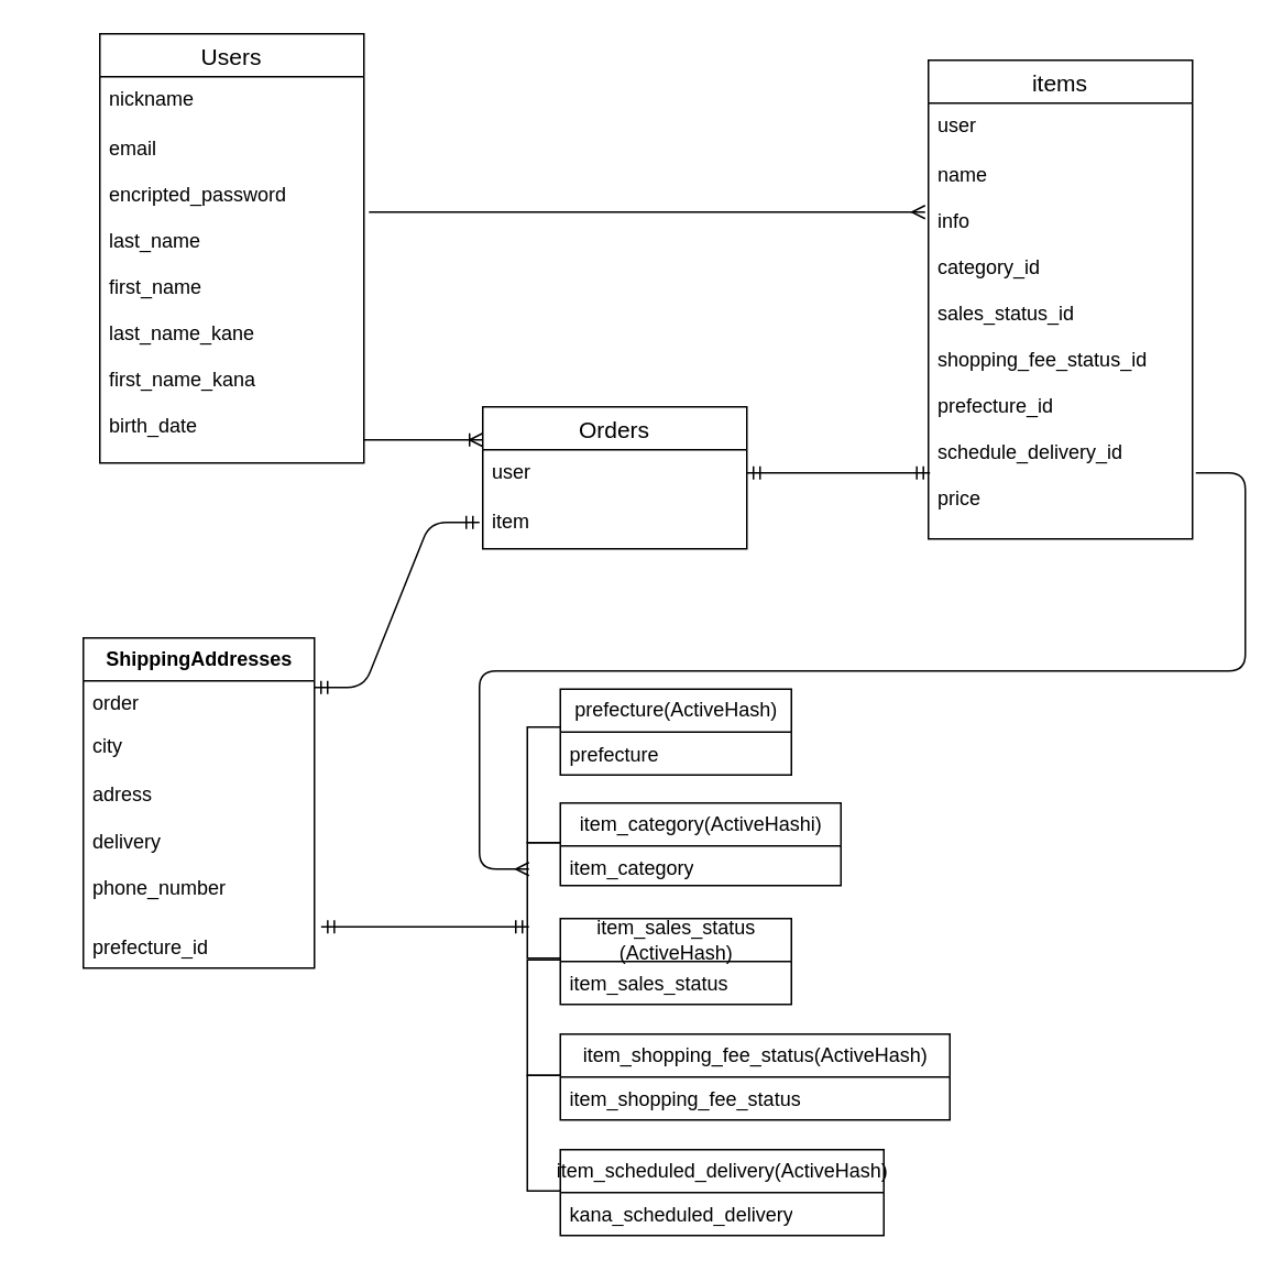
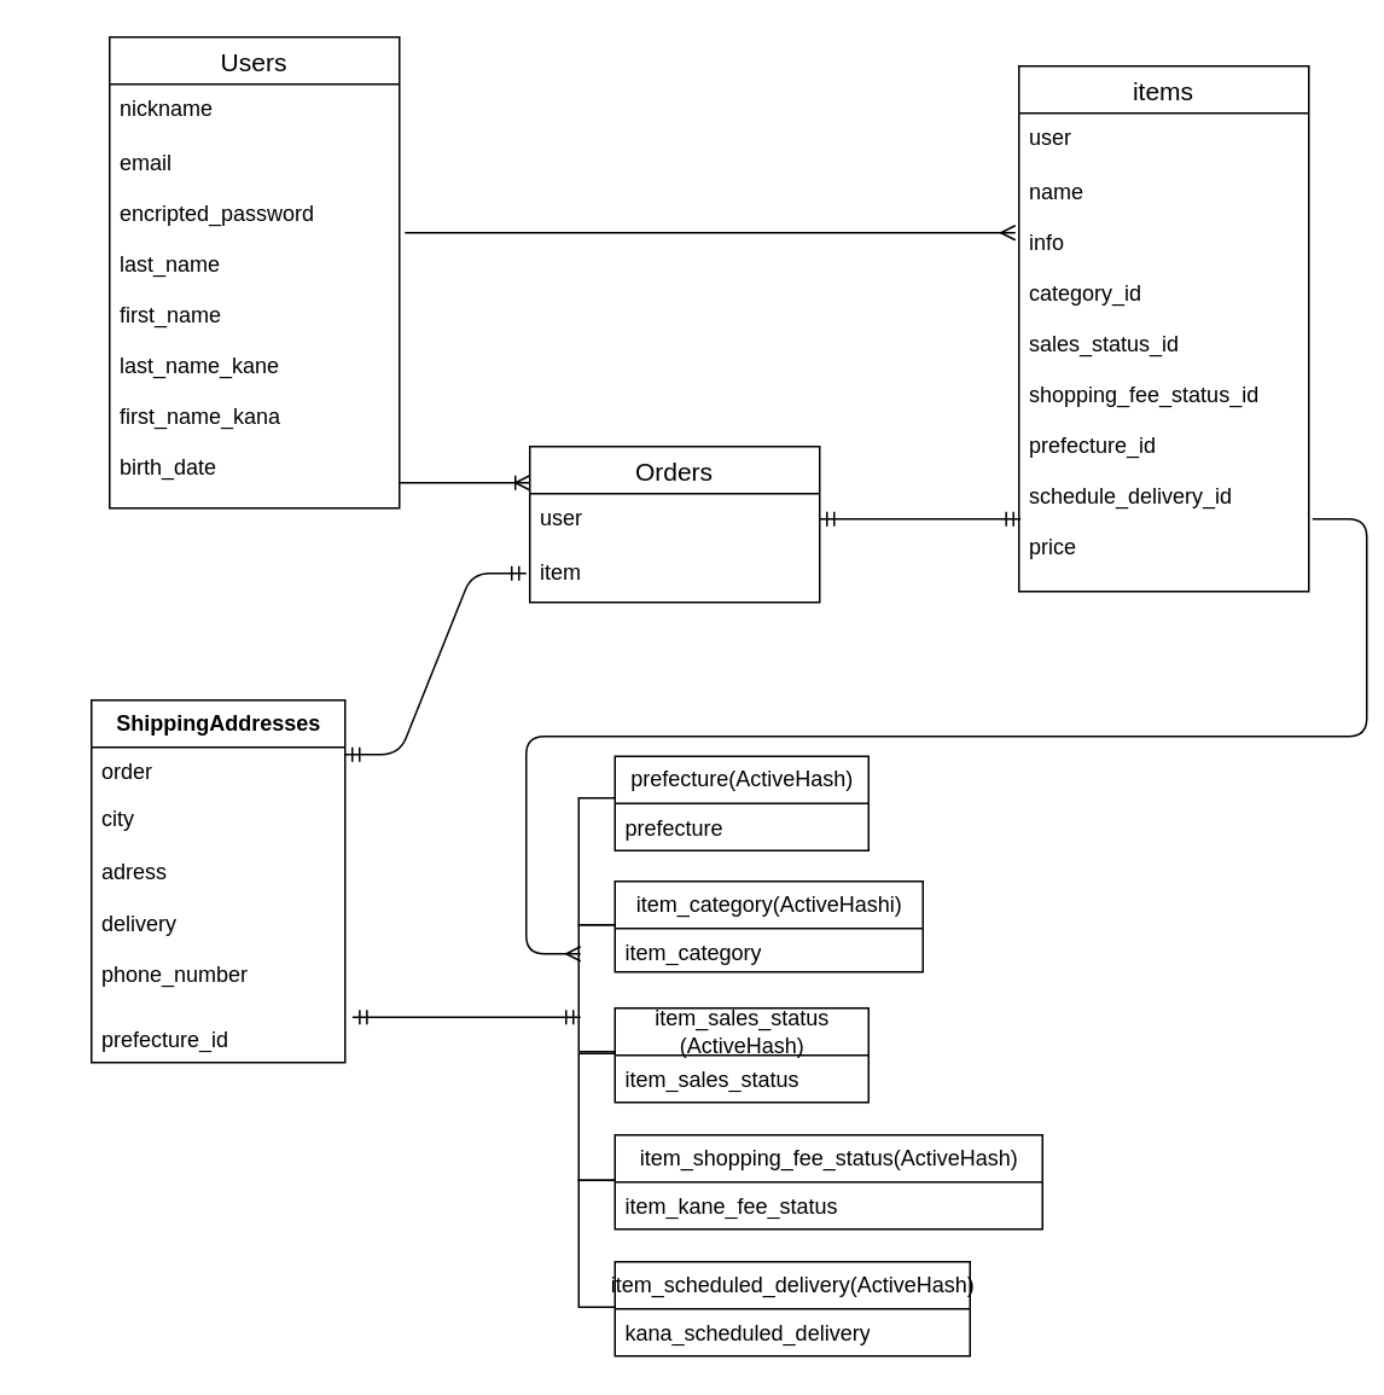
  <mxCell id="0" />
  <mxCell id="1" parent="0" />
  <mxCell id="2" value="" style="shape=tableRow;horizontal=0;startSize=0;swimlaneHead=0;swimlaneBody=0;top=0;left=0;bottom=0;right=0;collapsible=0;dropTarget=0;fillColor=none;points=[[0,0.5],[1,0.5]];portConstraint=eastwest;" parent="1" vertex="1"><mxGeometry x="20" y="136" width="180" height="30" as="geometry" /></mxCell>
  <mxCell id="3" value="prefecture(ActiveHash)" style="swimlane;fontStyle=0;childLayout=stackLayout;horizontal=1;startSize=26;fillColor=none;horizontalStack=0;resizeParent=1;resizeParentMax=0;resizeLast=0;collapsible=1;marginBottom=0;html=1;" vertex="1" parent="1"><mxGeometry x="339" y="417" width="140" height="52" as="geometry" /></mxCell>
  <mxCell id="4" value="prefecture" style="text;strokeColor=none;fillColor=none;align=left;verticalAlign=top;spacingLeft=4;spacingRight=4;overflow=hidden;rotatable=0;points=[[0,0.5],[1,0.5]];portConstraint=eastwest;whiteSpace=wrap;html=1;" vertex="1" parent="3"><mxGeometry y="26" width="140" height="26" as="geometry" /></mxCell>
  <mxCell id="5" value="&lt;span style=&quot;font-weight: 700;&quot;&gt;ShippingAddresses&lt;/span&gt;" style="swimlane;fontStyle=0;childLayout=stackLayout;horizontal=1;startSize=26;fillColor=none;horizontalStack=0;resizeParent=1;resizeParentMax=0;resizeLast=0;collapsible=1;marginBottom=0;html=1;" vertex="1" parent="1"><mxGeometry x="50" y="386" width="140" height="200" as="geometry" /></mxCell>
  <mxCell id="6" value="order" style="text;strokeColor=none;fillColor=none;align=left;verticalAlign=top;spacingLeft=4;spacingRight=4;overflow=hidden;rotatable=0;points=[[0,0.5],[1,0.5]];portConstraint=eastwest;whiteSpace=wrap;html=1;" vertex="1" parent="5"><mxGeometry y="26" width="140" height="26" as="geometry" /></mxCell>
  <mxCell id="7" value="city&lt;br&gt;&lt;br&gt;adress&lt;br&gt;&lt;br&gt;delivery&lt;br&gt;&lt;br&gt;phone_number" style="text;strokeColor=none;fillColor=none;align=left;verticalAlign=top;spacingLeft=4;spacingRight=4;overflow=hidden;rotatable=0;points=[[0,0.5],[1,0.5]];portConstraint=eastwest;whiteSpace=wrap;html=1;" vertex="1" parent="5"><mxGeometry y="52" width="140" height="122" as="geometry" /></mxCell>
  <mxCell id="8" value="prefecture_id" style="text;strokeColor=none;fillColor=none;align=left;verticalAlign=top;spacingLeft=4;spacingRight=4;overflow=hidden;rotatable=0;points=[[0,0.5],[1,0.5]];portConstraint=eastwest;whiteSpace=wrap;html=1;" vertex="1" parent="5"><mxGeometry y="174" width="140" height="26" as="geometry" /></mxCell>
  <mxCell id="9" value="&lt;span style=&quot;text-align: left;&quot;&gt;item_shopping_fee_&lt;/span&gt;&lt;span style=&quot;text-align: left;&quot;&gt;status(ActiveHash)&lt;/span&gt;" style="swimlane;fontStyle=0;childLayout=stackLayout;horizontal=1;startSize=26;fillColor=none;horizontalStack=0;resizeParent=1;resizeParentMax=0;resizeLast=0;collapsible=1;marginBottom=0;html=1;" vertex="1" parent="1"><mxGeometry x="339" y="626" width="236" height="52" as="geometry" /></mxCell>
- <mxCell id="10" value="item_shopping_fee_status" style="text;strokeColor=none;fillColor=none;align=left;verticalAlign=top;spacingLeft=4;spacingRight=4;overflow=hidden;rotatable=0;points=[[0,0.5],[1,0.5]];portConstraint=eastwest;whiteSpace=wrap;html=1;" vertex="1" parent="9"><mxGeometry y="26" width="236" height="26" as="geometry" /></mxCell>
+ <mxCell id="10" value="item_kane_fee_status" style="text;strokeColor=none;fillColor=none;align=left;verticalAlign=top;spacingLeft=4;spacingRight=4;overflow=hidden;rotatable=0;points=[[0,0.5],[1,0.5]];portConstraint=eastwest;whiteSpace=wrap;html=1;" vertex="1" parent="9"><mxGeometry y="26" width="236" height="26" as="geometry" /></mxCell>
  <mxCell id="11" value="&lt;span style=&quot;text-align: left;&quot;&gt;item_category(ActiveHashi)&lt;/span&gt;" style="swimlane;fontStyle=0;childLayout=stackLayout;horizontal=1;startSize=26;fillColor=none;horizontalStack=0;resizeParent=1;resizeParentMax=0;resizeLast=0;collapsible=1;marginBottom=0;html=1;" vertex="1" parent="1"><mxGeometry x="339" y="486" width="170" height="50" as="geometry" /></mxCell>
  <mxCell id="12" value="item_category" style="text;strokeColor=none;fillColor=none;align=left;verticalAlign=top;spacingLeft=4;spacingRight=4;overflow=hidden;rotatable=0;points=[[0,0.5],[1,0.5]];portConstraint=eastwest;whiteSpace=wrap;html=1;" vertex="1" parent="11"><mxGeometry y="26" width="170" height="24" as="geometry" /></mxCell>
  <mxCell id="13" value="&lt;span style=&quot;text-align: left;&quot;&gt;item_sales_status&lt;br&gt;(ActiveHash)&lt;br&gt;&lt;/span&gt;" style="swimlane;fontStyle=0;childLayout=stackLayout;horizontal=1;startSize=26;fillColor=none;horizontalStack=0;resizeParent=1;resizeParentMax=0;resizeLast=0;collapsible=1;marginBottom=0;html=1;" vertex="1" parent="1"><mxGeometry x="339" y="556" width="140" height="52" as="geometry" /></mxCell>
  <mxCell id="14" value="item_sales_status" style="text;strokeColor=none;fillColor=none;align=left;verticalAlign=top;spacingLeft=4;spacingRight=4;overflow=hidden;rotatable=0;points=[[0,0.5],[1,0.5]];portConstraint=eastwest;whiteSpace=wrap;html=1;" vertex="1" parent="13"><mxGeometry y="26" width="140" height="26" as="geometry" /></mxCell>
  <mxCell id="15" value="&lt;span style=&quot;text-align: left;&quot;&gt;item_scheduled_delivery(ActiveHash)&lt;/span&gt;" style="swimlane;fontStyle=0;childLayout=stackLayout;horizontal=1;startSize=26;fillColor=none;horizontalStack=0;resizeParent=1;resizeParentMax=0;resizeLast=0;collapsible=1;marginBottom=0;html=1;" vertex="1" parent="1"><mxGeometry x="339" y="696" width="196" height="52" as="geometry" /></mxCell>
  <mxCell id="16" value="kana_scheduled_delivery" style="text;strokeColor=none;fillColor=none;align=left;verticalAlign=top;spacingLeft=4;spacingRight=4;overflow=hidden;rotatable=0;points=[[0,0.5],[1,0.5]];portConstraint=eastwest;whiteSpace=wrap;html=1;" vertex="1" parent="15"><mxGeometry y="26" width="196" height="26" as="geometry" /></mxCell>
  <mxCell id="17" value="" style="shape=partialRectangle;whiteSpace=wrap;html=1;bottom=1;right=1;left=1;top=0;fillColor=none;routingCenterX=-0.5;rotation=90;" vertex="1" parent="1"><mxGeometry x="294" y="465" width="70" height="20" as="geometry" /></mxCell>
  <mxCell id="18" value="" style="shape=partialRectangle;whiteSpace=wrap;html=1;bottom=1;right=1;left=1;top=0;fillColor=none;routingCenterX=-0.5;rotation=90;" vertex="1" parent="1"><mxGeometry x="294" y="606" width="70" height="20" as="geometry" /></mxCell>
  <mxCell id="19" value="" style="shape=partialRectangle;whiteSpace=wrap;html=1;bottom=1;right=1;left=1;top=0;fillColor=none;routingCenterX=-0.5;rotation=90;" vertex="1" parent="1"><mxGeometry x="294" y="676" width="70" height="20" as="geometry" /></mxCell>
  <mxCell id="20" value="" style="shape=partialRectangle;whiteSpace=wrap;html=1;bottom=1;right=1;left=1;top=0;fillColor=none;routingCenterX=-0.5;rotation=90;" vertex="1" parent="1"><mxGeometry x="294" y="535" width="70" height="20" as="geometry" /></mxCell>
  <mxCell id="21" value="" style="edgeStyle=entityRelationEdgeStyle;fontSize=12;html=1;endArrow=ERmany;" edge="1" parent="1"><mxGeometry width="100" height="100" relative="1" as="geometry"><mxPoint x="724" y="286" as="sourcePoint" /><mxPoint x="320" y="526" as="targetPoint" /></mxGeometry></mxCell>
  <mxCell id="22" value="" style="edgeStyle=entityRelationEdgeStyle;fontSize=12;html=1;endArrow=ERmandOne;startArrow=ERmandOne;" edge="1" parent="1"><mxGeometry width="100" height="100" relative="1" as="geometry"><mxPoint x="190" y="416" as="sourcePoint" /><mxPoint x="290" y="316" as="targetPoint" /></mxGeometry></mxCell>
  <mxCell id="23" value="" style="edgeStyle=entityRelationEdgeStyle;fontSize=12;html=1;endArrow=ERmandOne;startArrow=ERmandOne;exitX=1.029;exitY=0.038;exitDx=0;exitDy=0;exitPerimeter=0;" edge="1" parent="1" source="8"><mxGeometry width="100" height="100" relative="1" as="geometry"><mxPoint x="220" y="661" as="sourcePoint" /><mxPoint x="320" y="561" as="targetPoint" /></mxGeometry></mxCell>
  <mxCell id="24" value="Users" style="swimlane;fontStyle=0;childLayout=stackLayout;horizontal=1;startSize=26;horizontalStack=0;resizeParent=1;resizeParentMax=0;resizeLast=0;collapsible=1;marginBottom=0;align=center;fontSize=14;" vertex="1" parent="1"><mxGeometry x="60" y="20" width="160" height="260" as="geometry" /></mxCell>
  <mxCell id="25" value="nickname" style="text;strokeColor=none;fillColor=none;spacingLeft=4;spacingRight=4;overflow=hidden;rotatable=0;points=[[0,0.5],[1,0.5]];portConstraint=eastwest;fontSize=12;" vertex="1" parent="24"><mxGeometry y="26" width="160" height="30" as="geometry" /></mxCell>
  <mxCell id="26" value="email&#10;&#10;encripted_password&#10;&#10;last_name&#10;&#10;first_name&#10;&#10;last_name_kane&#10;&#10;first_name_kana&#10;&#10;birth_date" style="text;strokeColor=none;fillColor=none;spacingLeft=4;spacingRight=4;overflow=hidden;rotatable=0;points=[[0,0.5],[1,0.5]];portConstraint=eastwest;fontSize=12;" vertex="1" parent="24"><mxGeometry y="56" width="160" height="204" as="geometry" /></mxCell>
  <mxCell id="27" value="items" style="swimlane;fontStyle=0;childLayout=stackLayout;horizontal=1;startSize=26;horizontalStack=0;resizeParent=1;resizeParentMax=0;resizeLast=0;collapsible=1;marginBottom=0;align=center;fontSize=14;" vertex="1" parent="1"><mxGeometry x="562" y="36" width="160" height="290" as="geometry" /></mxCell>
  <mxCell id="28" value="user" style="text;strokeColor=none;fillColor=none;spacingLeft=4;spacingRight=4;overflow=hidden;rotatable=0;points=[[0,0.5],[1,0.5]];portConstraint=eastwest;fontSize=12;" vertex="1" parent="27"><mxGeometry y="26" width="160" height="30" as="geometry" /></mxCell>
  <mxCell id="29" value="name&#10;&#10;info&#10;&#10;category_id&#10;&#10;sales_status_id&#10;&#10;shopping_fee_status_id&#10;&#10;prefecture_id&#10;&#10;schedule_delivery_id&#10;&#10;price" style="text;strokeColor=none;fillColor=none;spacingLeft=4;spacingRight=4;overflow=hidden;rotatable=0;points=[[0,0.5],[1,0.5]];portConstraint=eastwest;fontSize=12;" vertex="1" parent="27"><mxGeometry y="56" width="160" height="234" as="geometry" /></mxCell>
  <mxCell id="30" value="Orders" style="swimlane;fontStyle=0;childLayout=stackLayout;horizontal=1;startSize=26;horizontalStack=0;resizeParent=1;resizeParentMax=0;resizeLast=0;collapsible=1;marginBottom=0;align=center;fontSize=14;" vertex="1" parent="1"><mxGeometry x="292" y="246" width="160" height="86" as="geometry" /></mxCell>
  <mxCell id="31" value="user" style="text;strokeColor=none;fillColor=none;spacingLeft=4;spacingRight=4;overflow=hidden;rotatable=0;points=[[0,0.5],[1,0.5]];portConstraint=eastwest;fontSize=12;" vertex="1" parent="30"><mxGeometry y="26" width="160" height="30" as="geometry" /></mxCell>
  <mxCell id="32" value="item" style="text;strokeColor=none;fillColor=none;spacingLeft=4;spacingRight=4;overflow=hidden;rotatable=0;points=[[0,0.5],[1,0.5]];portConstraint=eastwest;fontSize=12;" vertex="1" parent="30"><mxGeometry y="56" width="160" height="30" as="geometry" /></mxCell>
  <mxCell id="33" value="" style="edgeStyle=entityRelationEdgeStyle;fontSize=12;html=1;endArrow=ERmany;exitX=1.019;exitY=0.255;exitDx=0;exitDy=0;exitPerimeter=0;" edge="1" parent="1" source="26"><mxGeometry width="100" height="100" relative="1" as="geometry"><mxPoint x="410" y="226" as="sourcePoint" /><mxPoint x="560" y="128" as="targetPoint" /></mxGeometry></mxCell>
  <mxCell id="34" value="" style="edgeStyle=entityRelationEdgeStyle;fontSize=12;html=1;endArrow=ERoneToMany;" edge="1" parent="1"><mxGeometry width="100" height="100" relative="1" as="geometry"><mxPoint x="220" y="266" as="sourcePoint" /><mxPoint x="292" y="266" as="targetPoint" /></mxGeometry></mxCell>
  <mxCell id="35" value="" style="edgeStyle=entityRelationEdgeStyle;fontSize=12;html=1;endArrow=ERmandOne;startArrow=ERmandOne;entryX=0.006;entryY=0.829;entryDx=0;entryDy=0;entryPerimeter=0;" edge="1" parent="1" target="29"><mxGeometry width="100" height="100" relative="1" as="geometry"><mxPoint x="452" y="286" as="sourcePoint" /><mxPoint x="552" y="286" as="targetPoint" /></mxGeometry></mxCell>
